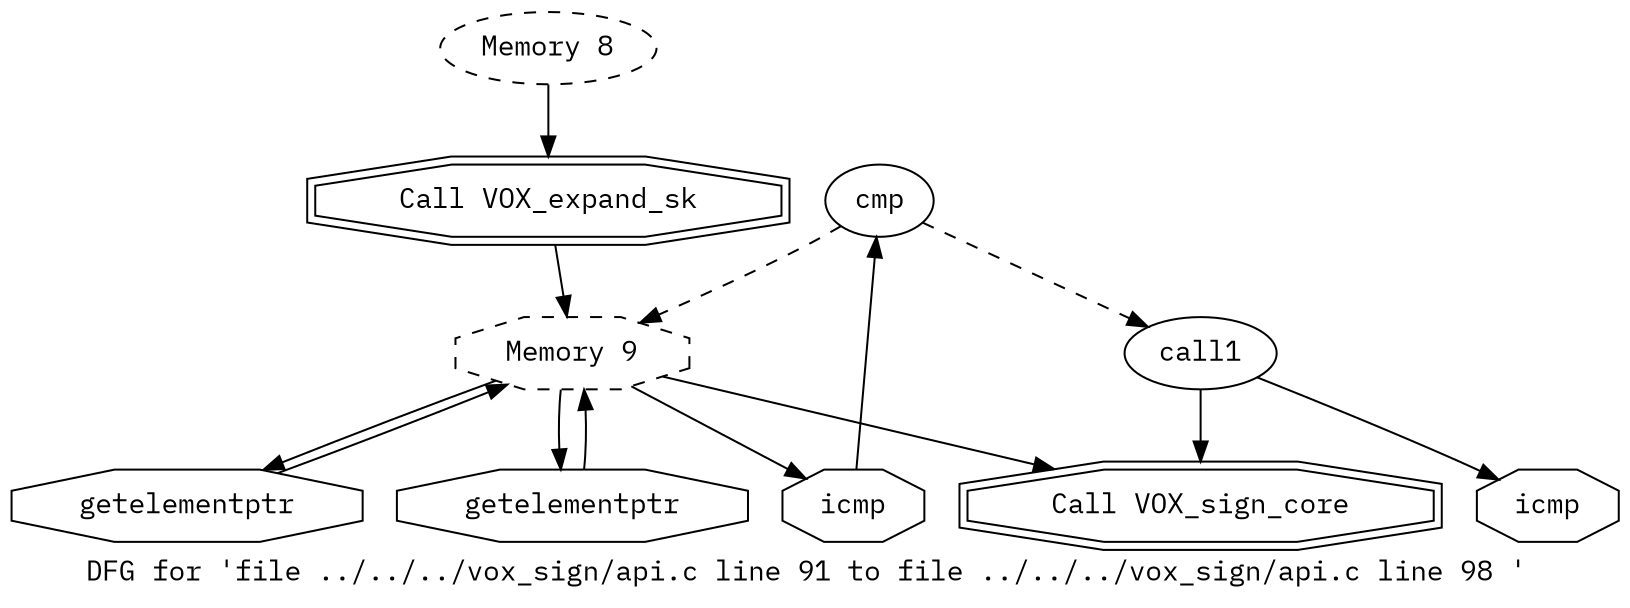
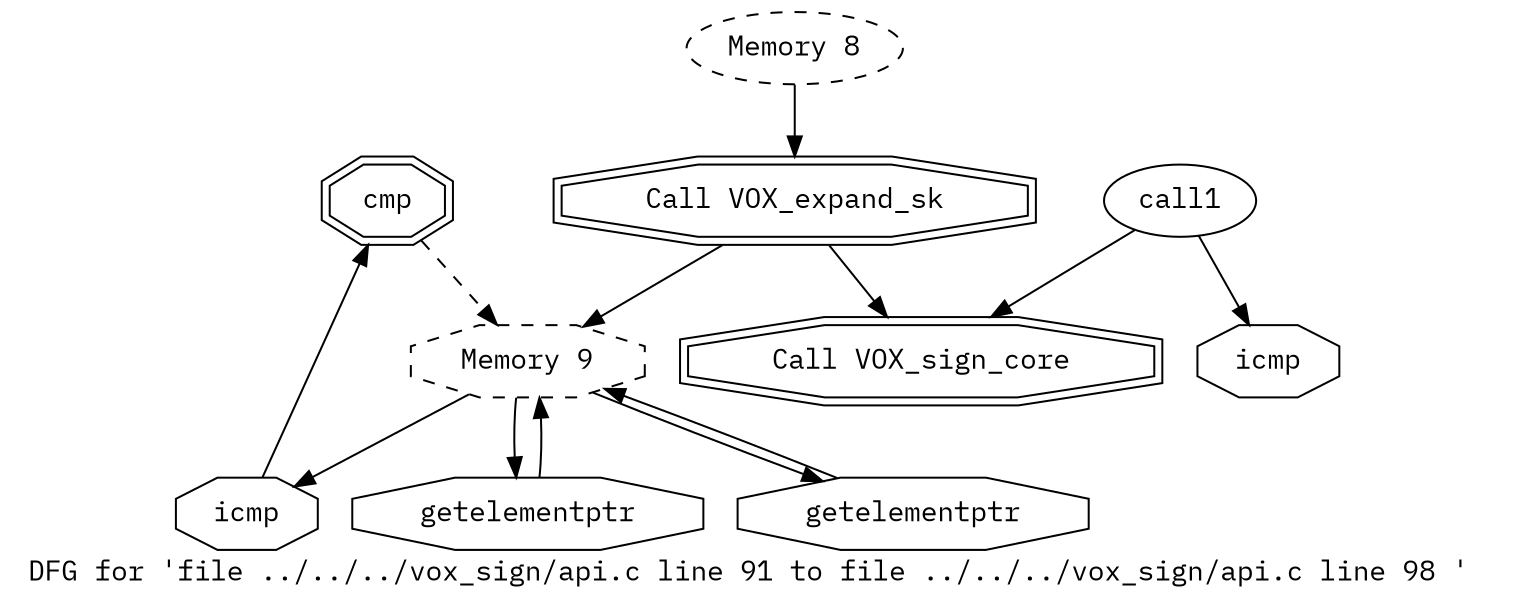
  digraph {
    fontname="IBM Plex Mono"
    label="DFG for 'file ../../../vox_sign/api.c line 91 to file ../../../vox_sign/api.c line 98 ' "
    node [fontname="IBM Plex Mono" shape=octagon style=solid]
    edge [fontname="IBM Plex Mono"]
-   n1 [label=cmp shape=ellipse]
+   n1 [label=cmp shape=doubleoctagon]
    n2 [label="Memory 9" style=dashed]
    n3 [label=call1 shape=ellipse]
    n4 [label=icmp]
    n5 [label=getelementptr]
    n6 [label="Call VOX_sign_core" shape=doubleoctagon]
    n7 [label=getelementptr]
    n8 [label=icmp]
    n9 [label="Call VOX_expand_sk" shape=doubleoctagon]
    n10 [label="Memory 8" shape=ellipse style=dashed]
    n1 -> n2 [style=dashed]
-   n1 -> n3 [style=dashed]
    n2 -> n4
    n2 -> n5
-   n2 -> n6
+   n9 -> n6
    n2 -> n7
    n3 -> n6
    n3 -> n8
    n4 -> n1
    n5 -> n2
    n7 -> n2
    n9 -> n2
    n10 -> n9
  }
